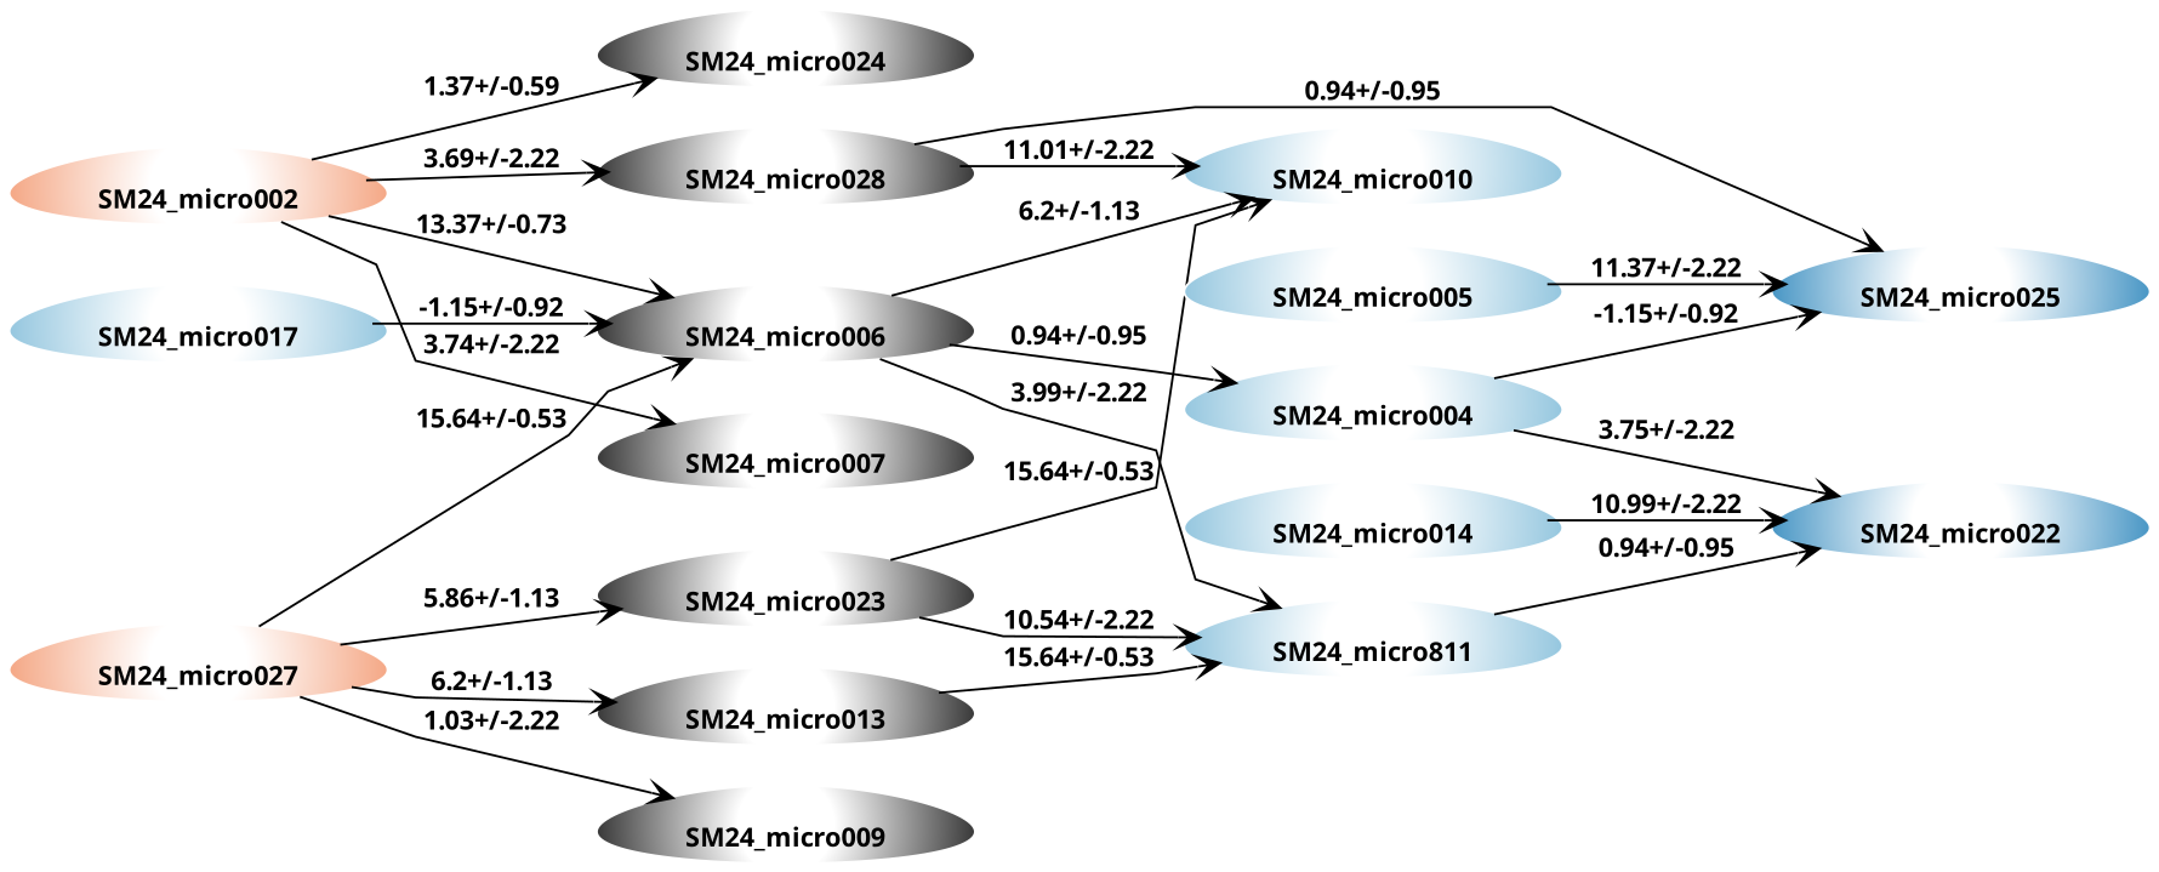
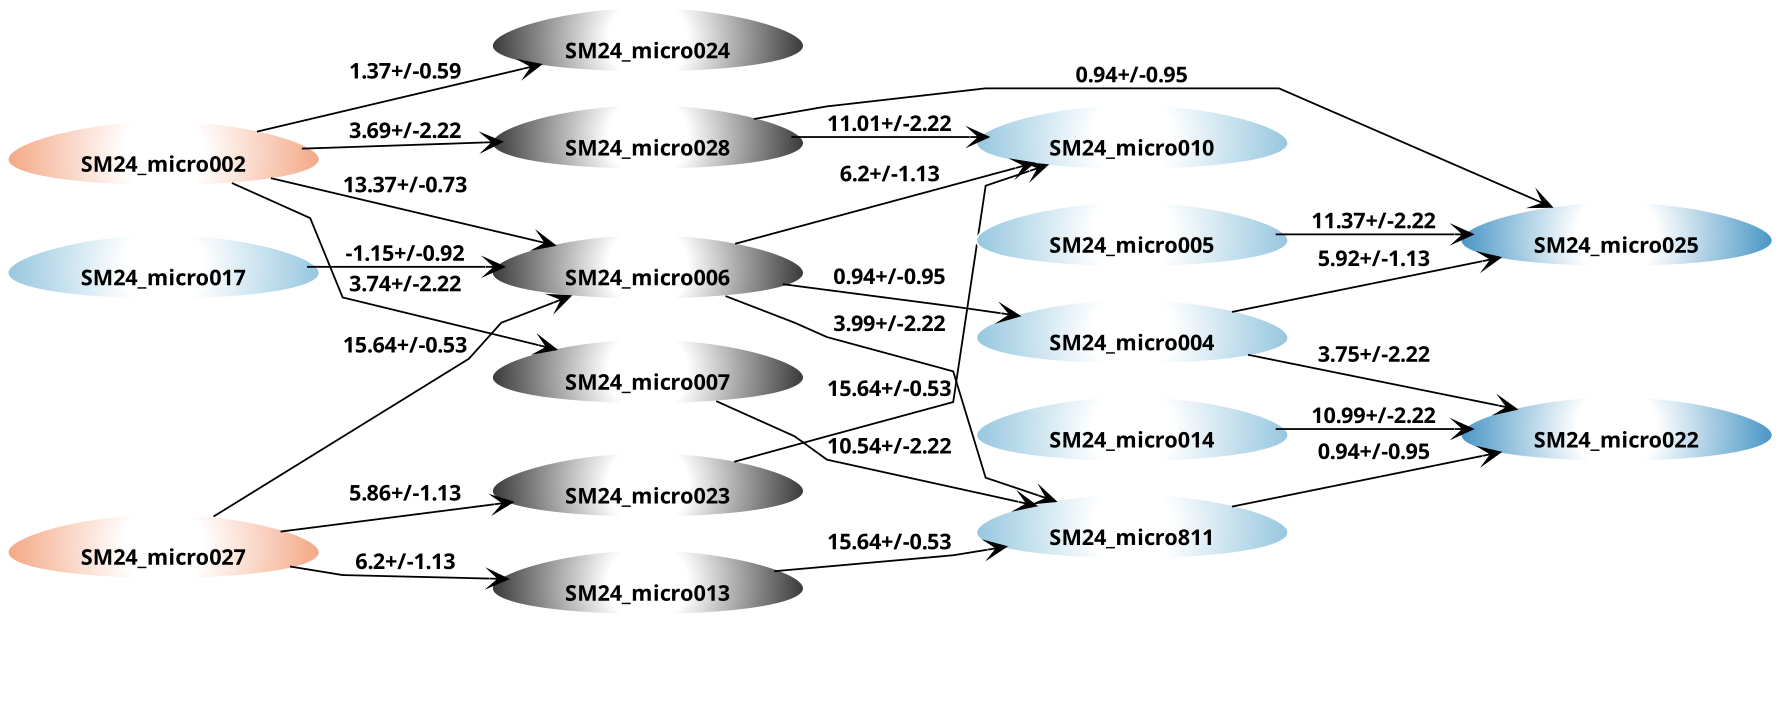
  strict digraph {
    fontname="sans bold"
    rankdir=LR
    splines=polyline
    node [charge=0 color="#ffffff:#333333" fontcolor=black fontname="sans bold" fontsize=12 labelloc=b penwidth=1 shape=egg style=radial]
    edge [SEM=2.22 arrowhead=vee fontname="sans bold" fontsize=12 pKa=0.94 splines=polyline]
    SM24_micro006 [height=0.5 width=0.79843]
    SM24_micro007 [height=0.5 width=0.79843]
-   SM24_micro009 [height=0.5 width=0.79843]
    SM24_micro023 [height=0.5 width=0.79843]
    SM24_micro028 [height=0.5 width=0.79843]
    SM24_micro013 [height=0.5 width=0.79843]
    SM24_micro024 [height=0.5 width=0.79843]
    SM24_micro002 [charge=-1 color="#ffffff:#f4a582" height=0.5 width=0.79843]
    SM24_micro027 [charge=-1 color="#ffffff:#f4a582" height=0.5 width=0.79843]
    SM24_micro022 [charge=2 color="#ffffff:#4393c3" height=0.5 width=0.79843]
    SM24_micro025 [charge=2 color="#ffffff:#4393c3" height=0.5 width=0.79843]
    SM24_micro004 [charge=1 color="#ffffff:#92c5de" height=0.5 width=0.79843]
    SM24_micro010 [charge=1 color="#ffffff:#92c5de" height=0.5 width=0.79843]
    n14 [charge=1 color="#ffffff:#92c5de" height=0.5 label=SM24_micro811 width=0.79843]
    SM24_micro017 [charge=1 color="#ffffff:#92c5de" height=0.5 width=0.79843]
    SM24_micro014 [charge=1 color="#ffffff:#92c5de" height=0.5 width=0.79843]
    SM24_micro005 [charge=1 color="#ffffff:#92c5de" height=0.5 width=0.79843]
    subgraph sub_1 {
      label="Neutral charge"
      SM24_micro006
      SM24_micro007
-     SM24_micro009
      SM24_micro023
      SM24_micro028
      SM24_micro013
      SM24_micro024
    }
    subgraph sub_2 {
      label="-1 charge"
      SM24_micro002
      SM24_micro027
    }
    subgraph sub_3 {
      label="+2 charge"
      SM24_micro022
      SM24_micro025
    }
    subgraph sub_4 {
      label="+1 charge"
      SM24_micro004
      SM24_micro010
      n14
      SM24_micro017
      SM24_micro014
      SM24_micro005
    }
    SM24_micro006 -> SM24_micro004 [SEM=0.95 label="0.94+/-0.95"]
    SM24_micro006 -> SM24_micro010 [SEM=1.13 label="6.2+/-1.13" pKa=6.2]
    SM24_micro006 -> n14 [label="3.99+/-2.22" pKa=3.99]
-   SM24_micro023 -> n14 [label="10.54+/-2.22" pKa=10.54]
+   SM24_micro007 -> n14 [label="10.54+/-2.22" pKa=10.54]
    SM24_micro023 -> SM24_micro010 [SEM=0.53 label="15.64+/-0.53" pKa=15.64]
    SM24_micro028 -> SM24_micro025 [SEM=0.95 label="0.94+/-0.95"]
    SM24_micro028 -> SM24_micro010 [label="11.01+/-2.22" pKa=11.01]
    SM24_micro013 -> n14 [SEM=0.53 label="15.64+/-0.53" pKa=15.64]
    SM24_micro002 -> SM24_micro006 [SEM=0.73 label="13.37+/-0.73" pKa=13.37]
    SM24_micro002 -> SM24_micro007 [label="3.74+/-2.22" pKa=3.74]
    SM24_micro002 -> SM24_micro028 [label="3.69+/-2.22" pKa=3.69]
    SM24_micro002 -> SM24_micro024 [SEM=0.59 label="1.37+/-0.59" pKa=1.37]
    SM24_micro027 -> SM24_micro006 [SEM=0.53 label="15.64+/-0.53" pKa=15.64]
-   SM24_micro027 -> SM24_micro009 [label="1.03+/-2.22" pKa=1.03]
    SM24_micro027 -> SM24_micro023 [SEM=1.13 label="5.86+/-1.13" pKa=5.86]
    SM24_micro027 -> SM24_micro013 [label="6.2+/-1.13" pKa=3.68]
    SM24_micro004 -> SM24_micro022 [label="3.75+/-2.22" pKa=3.75]
-   SM24_micro004 -> SM24_micro025 [SEM=1.13 label="-1.15+/-0.92" pKa=5.92]
+   SM24_micro004 -> SM24_micro025 [SEM=1.13 label="5.92+/-1.13" pKa=5.92]
    n14 -> SM24_micro022 [SEM=0.95 label="0.94+/-0.95"]
    SM24_micro017 -> SM24_micro006 [SEM=0.92 label="-1.15+/-0.92" pKa=-1.15]
    SM24_micro014 -> SM24_micro022 [label="10.99+/-2.22" pKa=10.99]
    SM24_micro005 -> SM24_micro025 [label="11.37+/-2.22" pKa=11.37]
  }
